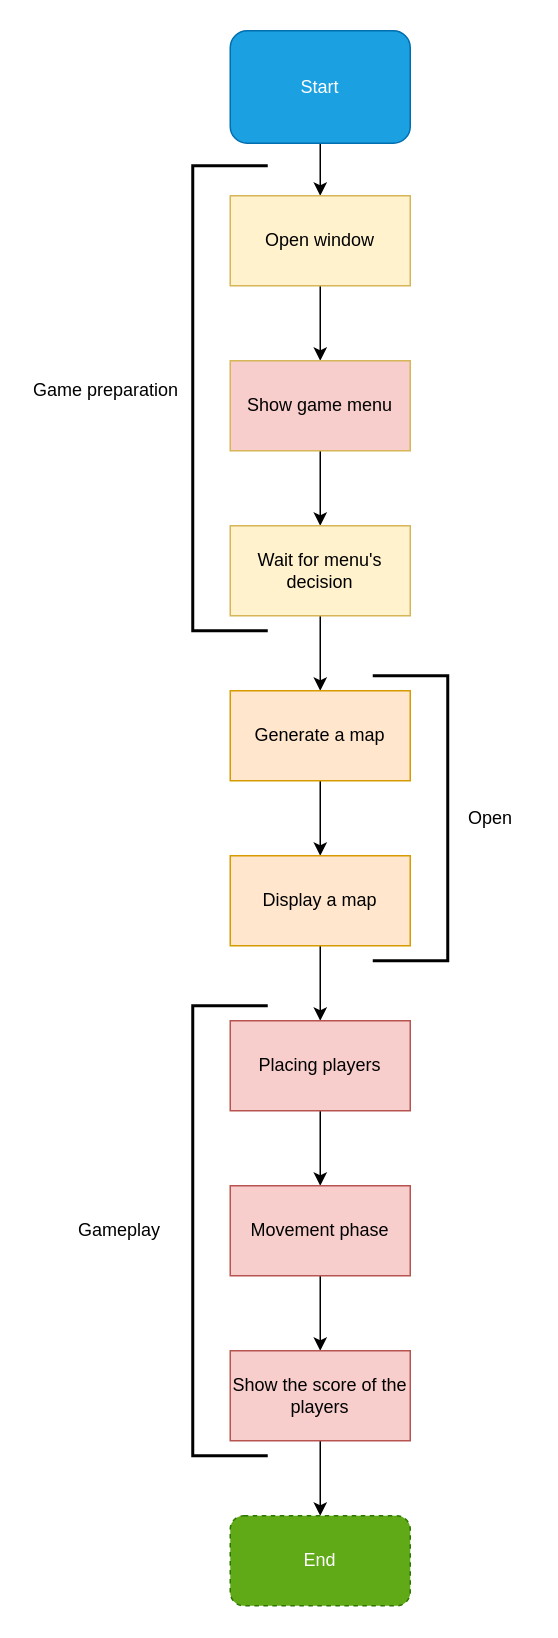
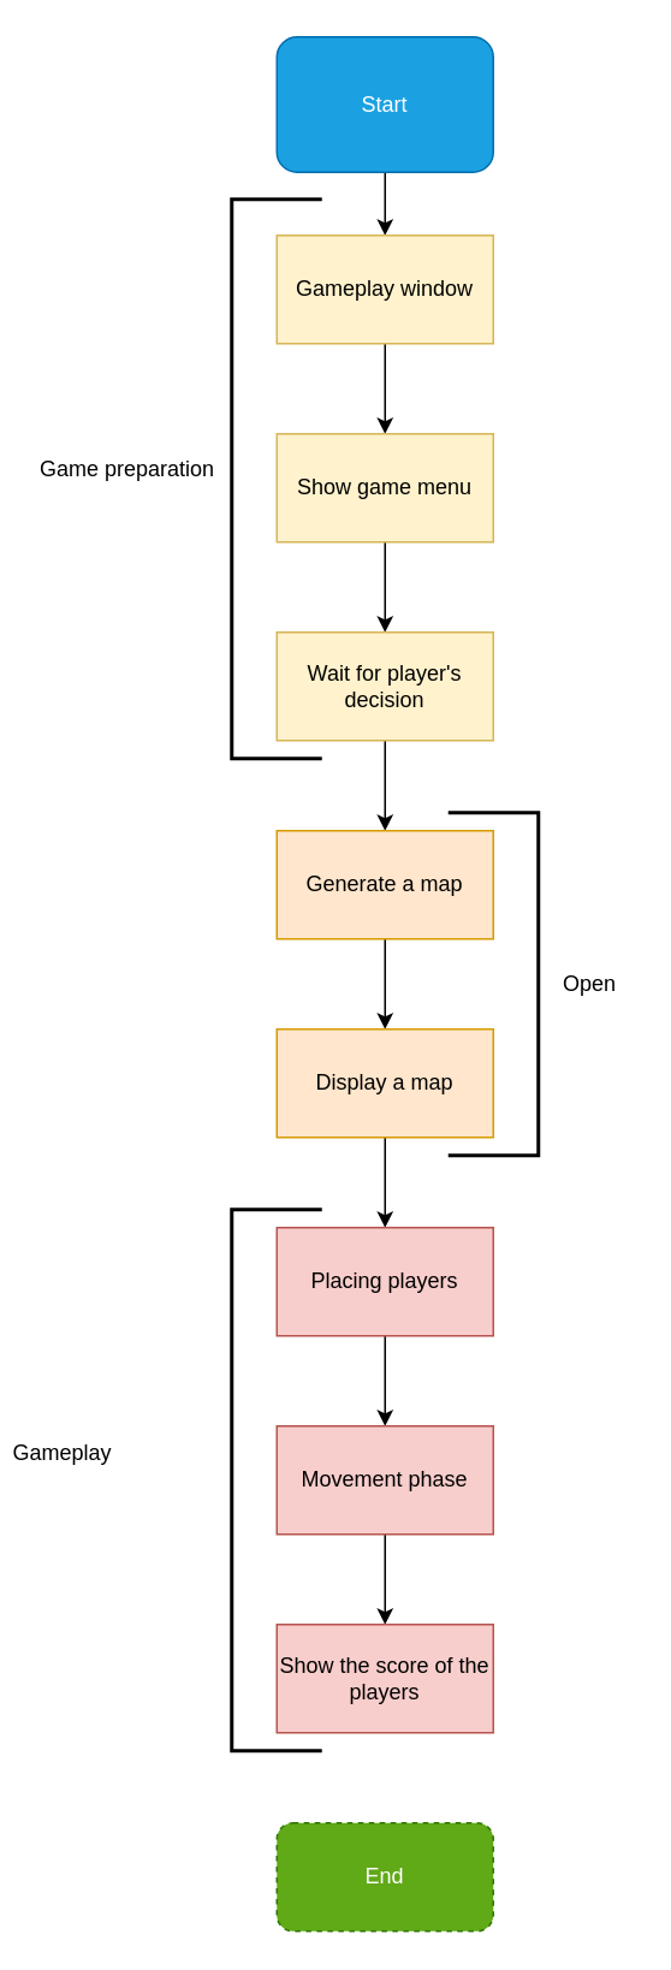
  <mxCell id="0" />
  <mxCell id="1" parent="0" />
  <mxCell id="2" style="edgeStyle=orthogonalEdgeStyle;rounded=0;orthogonalLoop=1;jettySize=auto;html=1;exitX=0.5;exitY=1;exitDx=0;exitDy=0;entryX=0.5;entryY=0;entryDx=0;entryDy=0;" parent="1" source="3" target="5" edge="1"><mxGeometry relative="1" as="geometry"><mxPoint x="213" y="140" as="targetPoint" /></mxGeometry></mxCell>
  <mxCell id="3" value="Start" style="rounded=1;whiteSpace=wrap;html=1;fillColor=#1ba1e2;strokeColor=#006EAF;fontColor=#ffffff;" parent="1" vertex="1"><mxGeometry x="153" y="20" width="120" height="75" as="geometry" /></mxCell>
  <mxCell id="4" style="edgeStyle=orthogonalEdgeStyle;rounded=0;orthogonalLoop=1;jettySize=auto;html=1;exitX=0.5;exitY=1;exitDx=0;exitDy=0;entryX=0.5;entryY=0;entryDx=0;entryDy=0;" parent="1" source="5" target="7" edge="1"><mxGeometry relative="1" as="geometry"><mxPoint x="213" y="270" as="targetPoint" /></mxGeometry></mxCell>
- <mxCell id="5" value="Open window" style="rounded=0;whiteSpace=wrap;html=1;fillColor=#fff2cc;strokeColor=#d6b656;" parent="1" vertex="1"><mxGeometry x="153" y="130" width="120" height="60" as="geometry" /></mxCell>
+ <mxCell id="5" value="Gameplay window" style="rounded=0;whiteSpace=wrap;html=1;fillColor=#fff2cc;strokeColor=#d6b656;" parent="1" vertex="1"><mxGeometry x="153" y="130" width="120" height="60" as="geometry" /></mxCell>
  <mxCell id="6" style="edgeStyle=orthogonalEdgeStyle;rounded=0;orthogonalLoop=1;jettySize=auto;html=1;exitX=0.5;exitY=1;exitDx=0;exitDy=0;entryX=0.5;entryY=0;entryDx=0;entryDy=0;" parent="1" source="7" target="9" edge="1"><mxGeometry relative="1" as="geometry" /></mxCell>
- <mxCell id="7" value="Show game menu" style="rounded=0;whiteSpace=wrap;html=1;fillColor=#f8cecc;strokeColor=#d6b656;" parent="1" vertex="1"><mxGeometry x="153" y="240" width="120" height="60" as="geometry" /></mxCell>
+ <mxCell id="7" value="Show game menu" style="rounded=0;whiteSpace=wrap;html=1;fillColor=#fff2cc;strokeColor=#d6b656;" parent="1" vertex="1"><mxGeometry x="153" y="240" width="120" height="60" as="geometry" /></mxCell>
  <mxCell id="8" style="edgeStyle=orthogonalEdgeStyle;rounded=0;orthogonalLoop=1;jettySize=auto;html=1;exitX=0.5;exitY=1;exitDx=0;exitDy=0;entryX=0.5;entryY=0;entryDx=0;entryDy=0;" parent="1" source="9" target="11" edge="1"><mxGeometry relative="1" as="geometry"><mxPoint x="213" y="510" as="targetPoint" /></mxGeometry></mxCell>
- <mxCell id="9" value="Wait for menu's decision" style="rounded=0;whiteSpace=wrap;html=1;fillColor=#fff2cc;strokeColor=#d6b656;" parent="1" vertex="1"><mxGeometry x="153" y="350" width="120" height="60" as="geometry" /></mxCell>
+ <mxCell id="9" value="Wait for player's decision" style="rounded=0;whiteSpace=wrap;html=1;fillColor=#fff2cc;strokeColor=#d6b656;" parent="1" vertex="1"><mxGeometry x="153" y="350" width="120" height="60" as="geometry" /></mxCell>
  <mxCell id="10" style="edgeStyle=orthogonalEdgeStyle;rounded=0;orthogonalLoop=1;jettySize=auto;html=1;exitX=0.5;exitY=1;exitDx=0;exitDy=0;entryX=0.5;entryY=0;entryDx=0;entryDy=0;" parent="1" source="11" target="13" edge="1"><mxGeometry relative="1" as="geometry" /></mxCell>
  <mxCell id="11" value="Generate a map" style="rounded=0;whiteSpace=wrap;html=1;fillColor=#ffe6cc;strokeColor=#d79b00;" parent="1" vertex="1"><mxGeometry x="153" y="460" width="120" height="60" as="geometry" /></mxCell>
  <mxCell id="12" style="edgeStyle=orthogonalEdgeStyle;rounded=0;orthogonalLoop=1;jettySize=auto;html=1;exitX=0.5;exitY=1;exitDx=0;exitDy=0;entryX=0.5;entryY=0;entryDx=0;entryDy=0;" parent="1" source="13" target="15" edge="1"><mxGeometry relative="1" as="geometry" /></mxCell>
  <mxCell id="13" value="Display a map" style="rounded=0;whiteSpace=wrap;html=1;fillColor=#ffe6cc;strokeColor=#d79b00;" parent="1" vertex="1"><mxGeometry x="153" y="570" width="120" height="60" as="geometry" /></mxCell>
  <mxCell id="14" style="edgeStyle=orthogonalEdgeStyle;rounded=0;orthogonalLoop=1;jettySize=auto;html=1;exitX=0.5;exitY=1;exitDx=0;exitDy=0;" parent="1" source="15" target="17" edge="1"><mxGeometry relative="1" as="geometry" /></mxCell>
  <mxCell id="15" value="Placing players" style="rounded=0;whiteSpace=wrap;html=1;fillColor=#f8cecc;strokeColor=#b85450;" parent="1" vertex="1"><mxGeometry x="153" y="680" width="120" height="60" as="geometry" /></mxCell>
  <mxCell id="16" style="edgeStyle=orthogonalEdgeStyle;rounded=0;orthogonalLoop=1;jettySize=auto;html=1;exitX=0.5;exitY=1;exitDx=0;exitDy=0;entryX=0.5;entryY=0;entryDx=0;entryDy=0;" parent="1" source="17" target="19" edge="1"><mxGeometry relative="1" as="geometry"><mxPoint x="213" y="900" as="targetPoint" /></mxGeometry></mxCell>
  <mxCell id="17" value="Movement phase" style="rounded=0;whiteSpace=wrap;html=1;fillColor=#f8cecc;strokeColor=#b85450;" parent="1" vertex="1"><mxGeometry x="153" y="790" width="120" height="60" as="geometry" /></mxCell>
- <mxCell id="18" style="edgeStyle=orthogonalEdgeStyle;rounded=0;orthogonalLoop=1;jettySize=auto;html=1;exitX=0.5;exitY=1;exitDx=0;exitDy=0;entryX=0.5;entryY=0;entryDx=0;entryDy=0;" parent="1" source="19" target="20" edge="1"><mxGeometry relative="1" as="geometry"><mxPoint x="230" y="1020" as="targetPoint" /></mxGeometry></mxCell>
  <mxCell id="19" value="Show the score of the players" style="rounded=0;whiteSpace=wrap;html=1;fillColor=#f8cecc;strokeColor=#b85450;" parent="1" vertex="1"><mxGeometry x="153" y="900" width="120" height="60" as="geometry" /></mxCell>
  <mxCell id="20" value="End" style="rounded=1;whiteSpace=wrap;html=1;fillColor=#60a917;strokeColor=#2D7600;fontColor=#ffffff;dashed=1;" parent="1" vertex="1"><mxGeometry x="153" y="1010" width="120" height="60" as="geometry" /></mxCell>
  <mxCell id="21" value="" style="strokeWidth=2;html=1;shape=mxgraph.flowchart.annotation_1;align=left;pointerEvents=1;" parent="1" vertex="1"><mxGeometry x="128" y="110" width="50" height="310" as="geometry" /></mxCell>
  <mxCell id="22" value="Game preparation" style="text;html=1;resizable=0;points=[];autosize=1;align=left;verticalAlign=top;spacingTop=-4;" parent="1" vertex="1"><mxGeometry x="20" y="250" width="110" height="20" as="geometry" /></mxCell>
  <mxCell id="23" value="" style="strokeWidth=2;html=1;shape=mxgraph.flowchart.annotation_1;align=left;pointerEvents=1;direction=west;" parent="1" vertex="1"><mxGeometry x="248" y="450" width="50" height="190" as="geometry" /></mxCell>
  <mxCell id="24" value="Open" style="text;html=1;resizable=0;points=[];autosize=1;align=left;verticalAlign=top;spacingTop=-4;" parent="1" vertex="1"><mxGeometry x="310" y="535" width="40" height="20" as="geometry" /></mxCell>
  <mxCell id="25" value="" style="strokeWidth=2;html=1;shape=mxgraph.flowchart.annotation_1;align=left;pointerEvents=1;" parent="1" vertex="1"><mxGeometry x="128" y="670" width="50" height="300" as="geometry" /></mxCell>
- <mxCell id="26" value="Gameplay" style="text;html=1;resizable=0;points=[];autosize=1;align=left;verticalAlign=top;spacingTop=-4;" parent="1" vertex="1"><mxGeometry x="50" y="810" width="70" height="20" as="geometry" /></mxCell>
+ <mxCell id="26" value="Gameplay" style="text;html=1;resizable=0;points=[];autosize=1;align=left;verticalAlign=top;spacingTop=-4;" parent="1" vertex="1"><mxGeometry x="5" y="795" width="70" height="20" as="geometry" /></mxCell>
